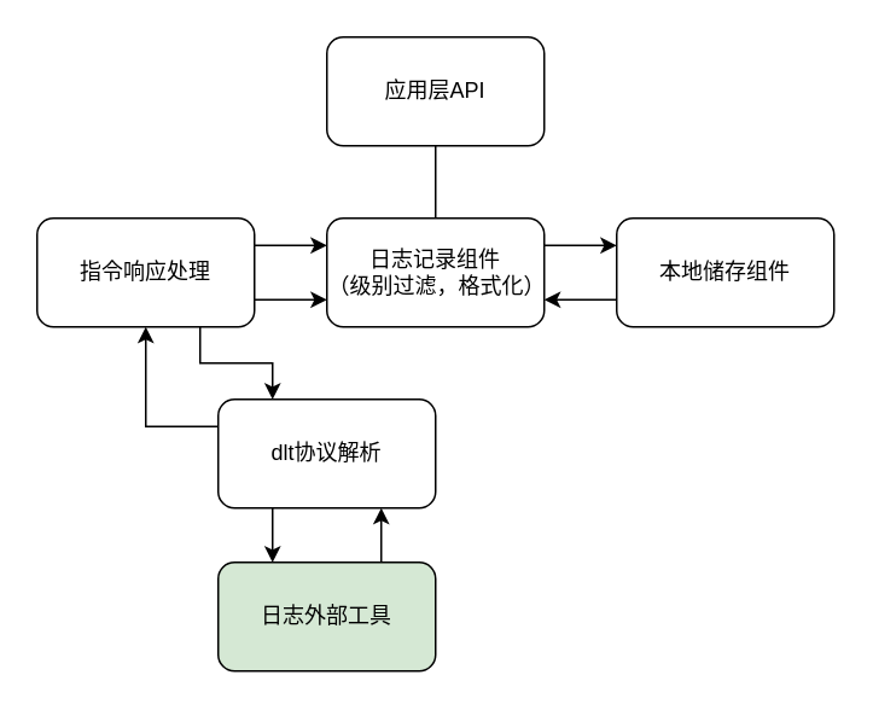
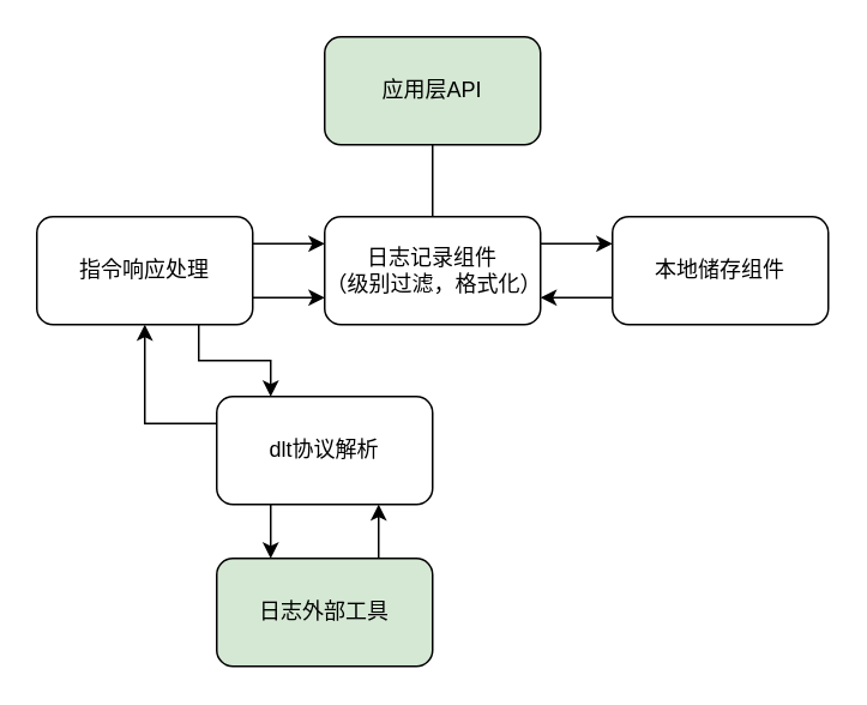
  <mxCell id="0" />
  <mxCell id="1" parent="0" />
  <mxCell id="2" style="edgeStyle=orthogonalEdgeStyle;rounded=0;orthogonalLoop=1;jettySize=auto;html=1;exitX=1;exitY=0.25;exitDx=0;exitDy=0;entryX=0;entryY=0.25;entryDx=0;entryDy=0;" edge="1" parent="1" source="3" target="12"><mxGeometry relative="1" as="geometry" /></mxCell>
  <mxCell id="3" value="日志记录组件&lt;div&gt;（级别过滤，格式化）&lt;/div&gt;" style="rounded=1;whiteSpace=wrap;html=1;" vertex="1" parent="1"><mxGeometry x="180" y="120" width="120" height="60" as="geometry" /></mxCell>
  <mxCell id="4" style="edgeStyle=orthogonalEdgeStyle;rounded=0;orthogonalLoop=1;jettySize=auto;html=1;exitX=1;exitY=0.25;exitDx=0;exitDy=0;entryX=0;entryY=0.25;entryDx=0;entryDy=0;" edge="1" parent="1" source="7" target="3"><mxGeometry relative="1" as="geometry" /></mxCell>
  <mxCell id="5" style="edgeStyle=orthogonalEdgeStyle;rounded=0;orthogonalLoop=1;jettySize=auto;html=1;exitX=1;exitY=0.75;exitDx=0;exitDy=0;entryX=0;entryY=0.75;entryDx=0;entryDy=0;" edge="1" parent="1" source="7" target="3"><mxGeometry relative="1" as="geometry" /></mxCell>
  <mxCell id="6" style="edgeStyle=orthogonalEdgeStyle;rounded=0;orthogonalLoop=1;jettySize=auto;html=1;exitX=0.75;exitY=1;exitDx=0;exitDy=0;entryX=0.25;entryY=0;entryDx=0;entryDy=0;" edge="1" parent="1" source="7" target="10"><mxGeometry relative="1" as="geometry" /></mxCell>
  <mxCell id="7" value="指令响应处理" style="rounded=1;whiteSpace=wrap;html=1;" vertex="1" parent="1"><mxGeometry x="20" y="120" width="120" height="60" as="geometry" /></mxCell>
  <mxCell id="8" style="edgeStyle=orthogonalEdgeStyle;rounded=0;orthogonalLoop=1;jettySize=auto;html=1;exitX=0;exitY=0.25;exitDx=0;exitDy=0;entryX=0.5;entryY=1;entryDx=0;entryDy=0;" edge="1" parent="1" source="10" target="7"><mxGeometry relative="1" as="geometry" /></mxCell>
  <mxCell id="9" style="edgeStyle=orthogonalEdgeStyle;rounded=0;orthogonalLoop=1;jettySize=auto;html=1;exitX=0.25;exitY=1;exitDx=0;exitDy=0;entryX=0.25;entryY=0;entryDx=0;entryDy=0;" edge="1" parent="1" source="10" target="16"><mxGeometry relative="1" as="geometry" /></mxCell>
  <mxCell id="10" value="dlt协议解析" style="rounded=1;whiteSpace=wrap;html=1;" vertex="1" parent="1"><mxGeometry x="120" y="220" width="120" height="60" as="geometry" /></mxCell>
  <mxCell id="11" style="edgeStyle=orthogonalEdgeStyle;rounded=0;orthogonalLoop=1;jettySize=auto;html=1;exitX=0;exitY=0.75;exitDx=0;exitDy=0;entryX=1;entryY=0.75;entryDx=0;entryDy=0;" edge="1" parent="1" source="12" target="3"><mxGeometry relative="1" as="geometry" /></mxCell>
  <mxCell id="12" value="本地储存组件" style="rounded=1;whiteSpace=wrap;html=1;" vertex="1" parent="1"><mxGeometry x="340" y="120" width="120" height="60" as="geometry" /></mxCell>
  <mxCell id="13" style="edgeStyle=orthogonalEdgeStyle;rounded=0;orthogonalLoop=1;jettySize=auto;html=1;exitX=0.5;exitY=1;exitDx=0;exitDy=0;entryX=0.5;entryY=0;entryDx=0;entryDy=0;endArrow=none;" edge="1" parent="1" source="14" target="3"><mxGeometry relative="1" as="geometry" /></mxCell>
- <mxCell id="14" value="应用层API" style="rounded=1;whiteSpace=wrap;html=1;" vertex="1" parent="1"><mxGeometry x="180" y="20" width="120" height="60" as="geometry" /></mxCell>
+ <mxCell id="14" value="应用层API" style="rounded=1;whiteSpace=wrap;html=1;fillColor=#d5e8d4;" vertex="1" parent="1"><mxGeometry x="180" y="20" width="120" height="60" as="geometry" /></mxCell>
  <mxCell id="15" style="edgeStyle=orthogonalEdgeStyle;rounded=0;orthogonalLoop=1;jettySize=auto;html=1;exitX=0.75;exitY=0;exitDx=0;exitDy=0;entryX=0.75;entryY=1;entryDx=0;entryDy=0;" edge="1" parent="1" source="16" target="10"><mxGeometry relative="1" as="geometry" /></mxCell>
  <mxCell id="16" value="日志外部工具" style="rounded=1;whiteSpace=wrap;html=1;fillColor=#d5e8d4;" vertex="1" parent="1"><mxGeometry x="120" y="310" width="120" height="60" as="geometry" /></mxCell>
